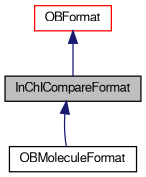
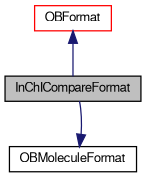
  digraph {
    node [color=black fillcolor=white fontname=FreeSans fontsize=10 shape=record style=filled]
    edge [color=midnightblue dir=back fontname=FreeSans fontsize=10 labelfontname=FreeSans labelfontsize=10 style=solid]
    n1 [fillcolor=grey75 fontcolor=black height=0.2 label=InChICompareFormat width=0.4]
    n2 [height=0.2 label=OBMoleculeFormat width=0.4]
    n3 [color=red height=0.2 label=OBFormat width=0.4]
-   n1 -> n2
+   n2 -> n1
    n3 -> n1
  }
